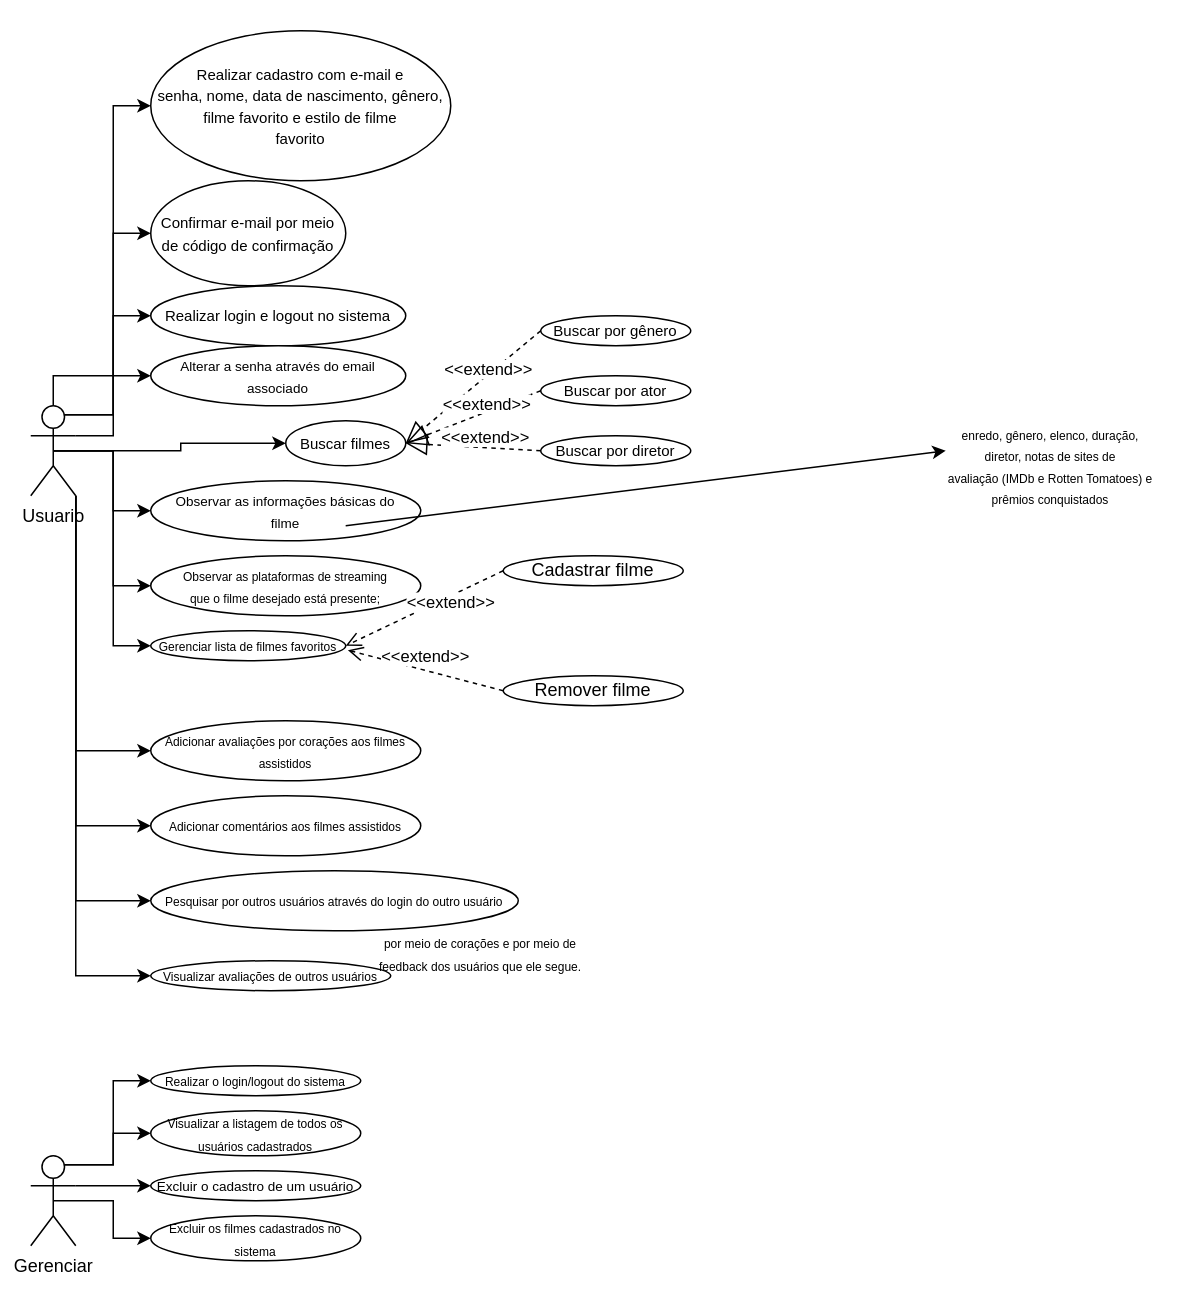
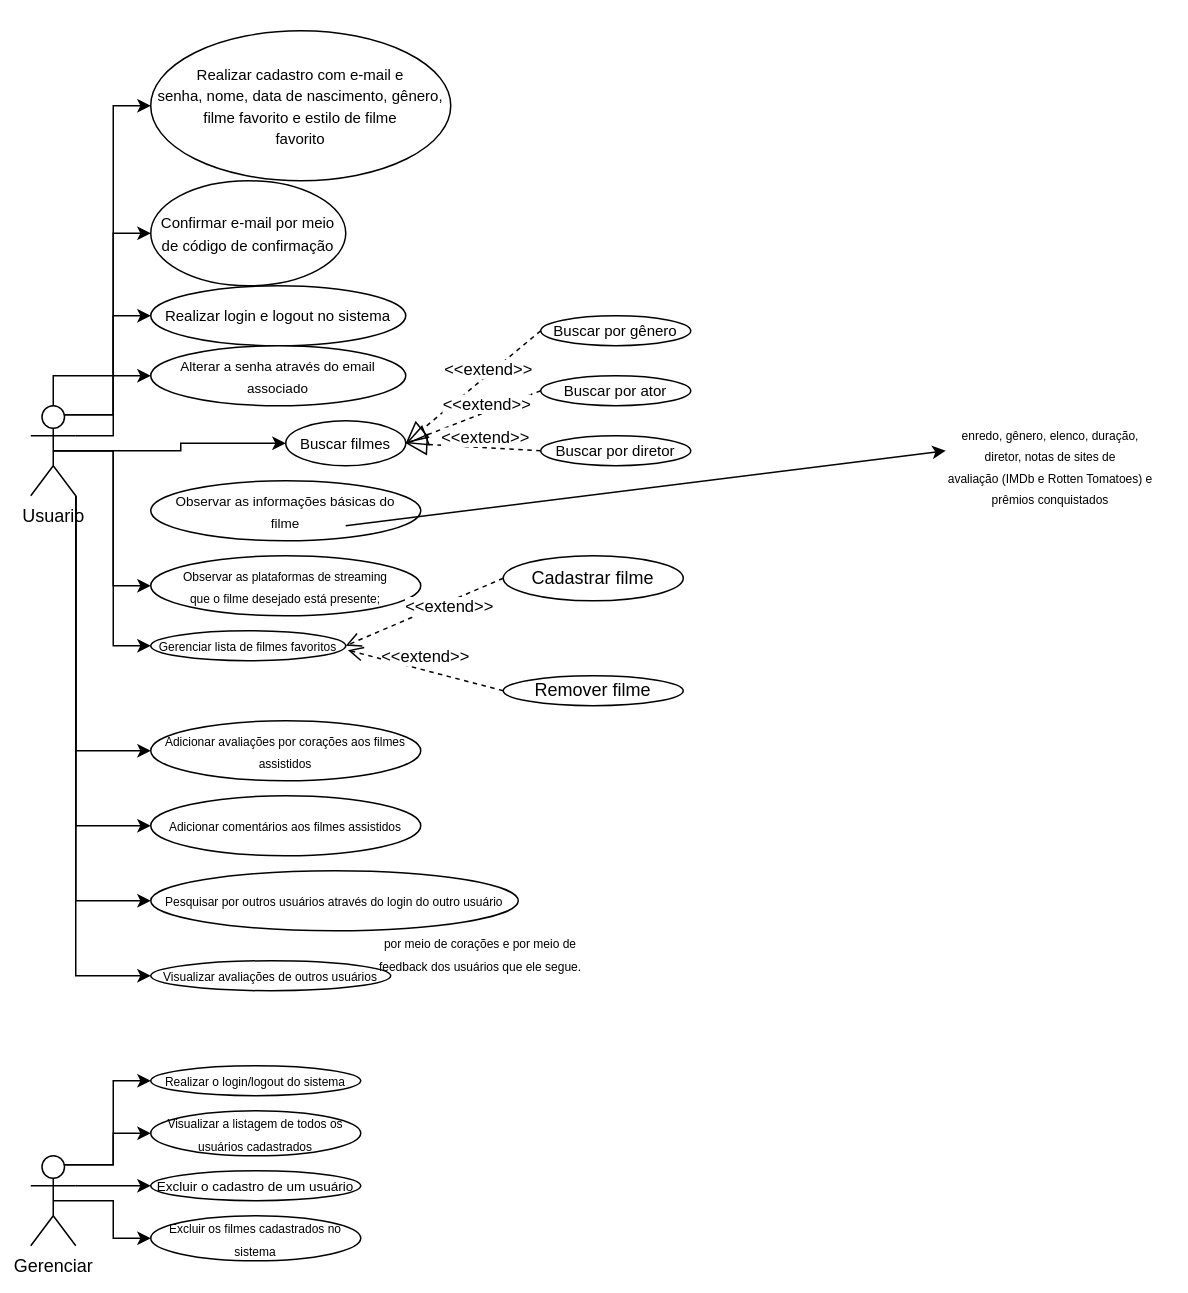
  <mxCell id="0" />
  <mxCell id="1" parent="0" />
  <mxCell id="2" style="edgeStyle=orthogonalEdgeStyle;rounded=0;orthogonalLoop=1;jettySize=auto;html=1;exitX=1;exitY=0.333;exitDx=0;exitDy=0;exitPerimeter=0;entryX=0;entryY=0.5;entryDx=0;entryDy=0;" parent="1" source="14" target="15" edge="1"><mxGeometry relative="1" as="geometry" /></mxCell>
  <mxCell id="3" style="edgeStyle=orthogonalEdgeStyle;rounded=0;orthogonalLoop=1;jettySize=auto;html=1;exitX=0.75;exitY=0.1;exitDx=0;exitDy=0;exitPerimeter=0;entryX=0;entryY=0.5;entryDx=0;entryDy=0;" parent="1" source="14" target="16" edge="1"><mxGeometry relative="1" as="geometry" /></mxCell>
  <mxCell id="4" style="edgeStyle=orthogonalEdgeStyle;rounded=0;orthogonalLoop=1;jettySize=auto;html=1;exitX=0.75;exitY=0.1;exitDx=0;exitDy=0;exitPerimeter=0;entryX=0;entryY=0.5;entryDx=0;entryDy=0;" parent="1" source="14" target="17" edge="1"><mxGeometry relative="1" as="geometry" /></mxCell>
  <mxCell id="5" style="edgeStyle=orthogonalEdgeStyle;rounded=0;orthogonalLoop=1;jettySize=auto;html=1;exitX=0.5;exitY=0;exitDx=0;exitDy=0;exitPerimeter=0;" parent="1" source="14" target="18" edge="1"><mxGeometry relative="1" as="geometry" /></mxCell>
  <mxCell id="6" style="edgeStyle=orthogonalEdgeStyle;rounded=0;orthogonalLoop=1;jettySize=auto;html=1;exitX=0.5;exitY=0.5;exitDx=0;exitDy=0;exitPerimeter=0;" parent="1" source="14" target="19" edge="1"><mxGeometry relative="1" as="geometry" /></mxCell>
- <mxCell id="7" style="edgeStyle=orthogonalEdgeStyle;rounded=0;orthogonalLoop=1;jettySize=auto;html=1;exitX=0.5;exitY=0.5;exitDx=0;exitDy=0;exitPerimeter=0;" parent="1" source="14" target="20" edge="1"><mxGeometry relative="1" as="geometry" /></mxCell>
  <mxCell id="8" style="edgeStyle=orthogonalEdgeStyle;rounded=0;orthogonalLoop=1;jettySize=auto;html=1;exitX=0.5;exitY=0.5;exitDx=0;exitDy=0;exitPerimeter=0;entryX=0;entryY=0.5;entryDx=0;entryDy=0;" parent="1" source="14" target="22" edge="1"><mxGeometry relative="1" as="geometry" /></mxCell>
  <mxCell id="9" style="edgeStyle=orthogonalEdgeStyle;rounded=0;orthogonalLoop=1;jettySize=auto;html=1;exitX=0.5;exitY=0.5;exitDx=0;exitDy=0;exitPerimeter=0;entryX=0;entryY=0.5;entryDx=0;entryDy=0;" parent="1" source="14" target="23" edge="1"><mxGeometry relative="1" as="geometry" /></mxCell>
  <mxCell id="10" style="edgeStyle=orthogonalEdgeStyle;rounded=0;orthogonalLoop=1;jettySize=auto;html=1;exitX=1;exitY=1;exitDx=0;exitDy=0;exitPerimeter=0;entryX=0;entryY=0.5;entryDx=0;entryDy=0;" parent="1" source="14" target="24" edge="1"><mxGeometry relative="1" as="geometry" /></mxCell>
  <mxCell id="11" style="edgeStyle=orthogonalEdgeStyle;rounded=0;orthogonalLoop=1;jettySize=auto;html=1;exitX=1;exitY=1;exitDx=0;exitDy=0;exitPerimeter=0;entryX=0;entryY=0.5;entryDx=0;entryDy=0;" parent="1" source="14" target="25" edge="1"><mxGeometry relative="1" as="geometry" /></mxCell>
  <mxCell id="12" style="edgeStyle=orthogonalEdgeStyle;rounded=0;orthogonalLoop=1;jettySize=auto;html=1;exitX=1;exitY=1;exitDx=0;exitDy=0;exitPerimeter=0;entryX=0;entryY=0.5;entryDx=0;entryDy=0;" parent="1" source="14" target="26" edge="1"><mxGeometry relative="1" as="geometry" /></mxCell>
  <mxCell id="13" style="edgeStyle=orthogonalEdgeStyle;rounded=0;orthogonalLoop=1;jettySize=auto;html=1;exitX=1;exitY=1;exitDx=0;exitDy=0;exitPerimeter=0;entryX=0;entryY=0.5;entryDx=0;entryDy=0;" parent="1" source="14" target="27" edge="1"><mxGeometry relative="1" as="geometry" /></mxCell>
  <mxCell id="14" value="Usuario" style="shape=umlActor;verticalLabelPosition=bottom;verticalAlign=top;html=1;outlineConnect=0;" parent="1" vertex="1"><mxGeometry x="20" y="270" width="30" height="60" as="geometry" /></mxCell>
  <mxCell id="15" value="&lt;font style=&quot;font-size: 10px;&quot;&gt;Realizar cadastro com e-mail e&lt;br&gt;senha, nome, data de nascimento, gênero, filme favorito e estilo de filme&lt;br&gt;favorito&lt;/font&gt;" style="ellipse;whiteSpace=wrap;html=1;" parent="1" vertex="1"><mxGeometry x="100" y="20" width="200" height="100" as="geometry" /></mxCell>
  <mxCell id="16" value="&lt;font style=&quot;font-size: 10px;&quot;&gt;Confirmar e-mail por meio de código de confirmação&lt;/font&gt;" style="ellipse;whiteSpace=wrap;html=1;" parent="1" vertex="1"><mxGeometry x="100" y="120" width="130" height="70" as="geometry" /></mxCell>
  <mxCell id="17" value="&lt;font style=&quot;font-size: 10px;&quot;&gt;Realizar login e logout no sistema&lt;/font&gt;" style="ellipse;whiteSpace=wrap;html=1;" parent="1" vertex="1"><mxGeometry x="100" y="190" width="170" height="40" as="geometry" /></mxCell>
  <mxCell id="18" value="&lt;font style=&quot;font-size: 9px;&quot;&gt;Alterar a senha através do email associado&lt;/font&gt;" style="ellipse;whiteSpace=wrap;html=1;" parent="1" vertex="1"><mxGeometry x="100" y="230" width="170" height="40" as="geometry" /></mxCell>
  <mxCell id="19" value="&lt;font style=&quot;font-size: 10px;&quot;&gt;Buscar filmes&lt;br&gt;&lt;/font&gt;" style="ellipse;whiteSpace=wrap;html=1;" parent="1" vertex="1"><mxGeometry x="190" y="280" width="80" height="30" as="geometry" /></mxCell>
  <mxCell id="20" value="&lt;font style=&quot;font-size: 9px;&quot;&gt;Observar as informações básicas do&lt;br&gt;filme&lt;/font&gt;" style="ellipse;whiteSpace=wrap;html=1;" parent="1" vertex="1"><mxGeometry x="100" y="320" width="180" height="40" as="geometry" /></mxCell>
  <mxCell id="21" value="&lt;font style=&quot;font-size: 8px;&quot;&gt;enredo, gênero, elenco, duração, diretor, notas de sites de&lt;br&gt;avaliação (IMDb e Rotten Tomatoes) e prêmios conquistados&lt;/font&gt;" style="text;html=1;strokeColor=none;fillColor=none;align=center;verticalAlign=middle;whiteSpace=wrap;rounded=0;" parent="1" vertex="1"><mxGeometry x="630" y="300" width="140" height="20" as="geometry" /></mxCell>
  <mxCell id="22" value="&lt;font style=&quot;font-size: 8px;&quot;&gt;Observar as plataformas de streaming&lt;br&gt;que o filme desejado está presente;&lt;/font&gt;" style="ellipse;whiteSpace=wrap;html=1;" parent="1" vertex="1"><mxGeometry x="100" y="370" width="180" height="40" as="geometry" /></mxCell>
  <mxCell id="23" value="&lt;font style=&quot;font-size: 8px;&quot;&gt;Gerenciar lista de filmes favoritos&lt;/font&gt;" style="ellipse;whiteSpace=wrap;html=1;" parent="1" vertex="1"><mxGeometry x="100" y="420" width="130" height="20" as="geometry" /></mxCell>
  <mxCell id="24" value="&lt;font style=&quot;font-size: 8px;&quot;&gt;Adicionar avaliações por corações aos filmes assistidos&lt;br&gt;&lt;/font&gt;" style="ellipse;whiteSpace=wrap;html=1;" parent="1" vertex="1"><mxGeometry x="100" y="480" width="180" height="40" as="geometry" /></mxCell>
  <mxCell id="25" value="&lt;font style=&quot;font-size: 8px;&quot;&gt;Adicionar comentários aos filmes assistidos&lt;br&gt;&lt;/font&gt;" style="ellipse;whiteSpace=wrap;html=1;" parent="1" vertex="1"><mxGeometry x="100" y="530" width="180" height="40" as="geometry" /></mxCell>
  <mxCell id="26" value="&lt;font style=&quot;font-size: 8px;&quot;&gt;Pesquisar por outros usuários através do login do outro usuário&lt;br&gt;&lt;/font&gt;" style="ellipse;whiteSpace=wrap;html=1;" parent="1" vertex="1"><mxGeometry x="100" y="580" width="245" height="40" as="geometry" /></mxCell>
  <mxCell id="27" value="&lt;font style=&quot;font-size: 8px;&quot;&gt;Visualizar avaliações de outros usuários&lt;br&gt;&lt;/font&gt;" style="ellipse;whiteSpace=wrap;html=1;" parent="1" vertex="1"><mxGeometry x="100" y="640" width="160" height="20" as="geometry" /></mxCell>
  <mxCell id="28" value="&lt;font style=&quot;font-size: 8px;&quot;&gt;por meio de corações e por meio de feedback dos usuários que ele segue.&lt;/font&gt;" style="text;html=1;strokeColor=none;fillColor=none;align=center;verticalAlign=middle;whiteSpace=wrap;rounded=0;" parent="1" vertex="1"><mxGeometry x="240" y="620" width="160" height="30" as="geometry" /></mxCell>
  <mxCell id="29" style="edgeStyle=orthogonalEdgeStyle;rounded=0;orthogonalLoop=1;jettySize=auto;html=1;exitX=0.75;exitY=0.1;exitDx=0;exitDy=0;exitPerimeter=0;" parent="1" source="33" target="34" edge="1"><mxGeometry relative="1" as="geometry" /></mxCell>
  <mxCell id="30" style="edgeStyle=orthogonalEdgeStyle;rounded=0;orthogonalLoop=1;jettySize=auto;html=1;exitX=1;exitY=0.333;exitDx=0;exitDy=0;exitPerimeter=0;" parent="1" source="33" target="35" edge="1"><mxGeometry relative="1" as="geometry" /></mxCell>
  <mxCell id="31" style="edgeStyle=orthogonalEdgeStyle;rounded=0;orthogonalLoop=1;jettySize=auto;html=1;exitX=0.5;exitY=0.5;exitDx=0;exitDy=0;exitPerimeter=0;" parent="1" source="33" target="36" edge="1"><mxGeometry relative="1" as="geometry" /></mxCell>
  <mxCell id="32" style="edgeStyle=orthogonalEdgeStyle;rounded=0;orthogonalLoop=1;jettySize=auto;html=1;exitX=0.75;exitY=0.1;exitDx=0;exitDy=0;exitPerimeter=0;entryX=0;entryY=0.5;entryDx=0;entryDy=0;" parent="1" source="33" target="37" edge="1"><mxGeometry relative="1" as="geometry" /></mxCell>
  <mxCell id="33" value="&lt;div&gt;Gerenciar&lt;/div&gt;" style="shape=umlActor;verticalLabelPosition=bottom;verticalAlign=top;html=1;outlineConnect=0;" parent="1" vertex="1"><mxGeometry x="20" y="770" width="30" height="60" as="geometry" /></mxCell>
  <mxCell id="34" value="&lt;font style=&quot;font-size: 8px;&quot;&gt;Visualizar a listagem de todos os usuários cadastrados&lt;br&gt;&lt;/font&gt;" style="ellipse;whiteSpace=wrap;html=1;" parent="1" vertex="1"><mxGeometry x="100" y="740" width="140" height="30" as="geometry" /></mxCell>
  <mxCell id="35" value="&lt;font style=&quot;font-size: 9px;&quot;&gt;Excluir o cadastro de um usuário&lt;br&gt;&lt;/font&gt;" style="ellipse;whiteSpace=wrap;html=1;" parent="1" vertex="1"><mxGeometry x="100" y="780" width="140" height="20" as="geometry" /></mxCell>
  <mxCell id="36" value="&lt;font style=&quot;font-size: 8px;&quot;&gt;Excluir os filmes cadastrados no sistema&lt;br&gt;&lt;/font&gt;" style="ellipse;whiteSpace=wrap;html=1;" parent="1" vertex="1"><mxGeometry x="100" y="810" width="140" height="30" as="geometry" /></mxCell>
  <mxCell id="37" value="&lt;font style=&quot;font-size: 8px;&quot;&gt;Realizar o login/logout do sistema&lt;br&gt;&lt;/font&gt;" style="ellipse;whiteSpace=wrap;html=1;" parent="1" vertex="1"><mxGeometry x="100" y="710" width="140" height="20" as="geometry" /></mxCell>
- <mxCell id="38" value="&lt;div&gt;Cadastrar filme&lt;/div&gt;" style="ellipse;whiteSpace=wrap;html=1;" parent="1" vertex="1"><mxGeometry x="335" y="370" width="120" height="20" as="geometry" /></mxCell>
+ <mxCell id="38" value="&lt;div&gt;Cadastrar filme&lt;/div&gt;" style="ellipse;whiteSpace=wrap;html=1;" parent="1" vertex="1"><mxGeometry x="335" y="370" width="120" height="30" as="geometry" /></mxCell>
  <mxCell id="39" value="Remover filme" style="ellipse;whiteSpace=wrap;html=1;" parent="1" vertex="1"><mxGeometry x="335" y="450" width="120" height="20" as="geometry" /></mxCell>
  <mxCell id="40" value="&amp;lt;&amp;lt;extend&amp;gt;&amp;gt;" style="html=1;verticalAlign=bottom;endArrow=open;dashed=1;endSize=8;curved=0;rounded=0;exitX=0;exitY=0.5;exitDx=0;exitDy=0;entryX=1;entryY=0.5;entryDx=0;entryDy=0;" parent="1" source="38" edge="1" target="23"><mxGeometry x="-0.235" y="12" relative="1" as="geometry"><mxPoint x="489.44" y="376.1" as="sourcePoint" /><mxPoint x="285" y="430" as="targetPoint" /><mxPoint as="offset" /></mxGeometry></mxCell>
  <mxCell id="41" value="&amp;lt;&amp;lt;extend&amp;gt;&amp;gt;" style="html=1;verticalAlign=bottom;endArrow=open;dashed=1;endSize=8;curved=0;rounded=0;exitX=0;exitY=0.5;exitDx=0;exitDy=0;entryX=1.011;entryY=0.647;entryDx=0;entryDy=0;entryPerimeter=0;" parent="1" source="39" target="23" edge="1"><mxGeometry relative="1" as="geometry"><mxPoint x="355" y="400" as="sourcePoint" /><mxPoint x="285" y="430" as="targetPoint" /></mxGeometry></mxCell>
  <mxCell id="42" value="" style="endArrow=classic;html=1;rounded=0;exitX=0.722;exitY=0.75;exitDx=0;exitDy=0;exitPerimeter=0;entryX=0;entryY=0;entryDx=0;entryDy=0;" parent="1" source="20" target="21" edge="1"><mxGeometry width="50" height="50" relative="1" as="geometry"><mxPoint x="330" y="280" as="sourcePoint" /><mxPoint x="380" y="230" as="targetPoint" /></mxGeometry></mxCell>
  <mxCell id="43" value="&lt;font style=&quot;font-size: 10px;&quot;&gt;Buscar por gênero&lt;br&gt;&lt;/font&gt;" style="ellipse;whiteSpace=wrap;html=1;" parent="1" vertex="1"><mxGeometry x="360" y="210" width="100" height="20" as="geometry" /></mxCell>
  <mxCell id="44" value="" style="endArrow=block;dashed=1;endFill=0;endSize=12;html=1;rounded=0;exitX=0;exitY=0.5;exitDx=0;exitDy=0;entryX=1;entryY=0.5;entryDx=0;entryDy=0;" parent="1" source="43" target="19" edge="1"><mxGeometry width="160" relative="1" as="geometry"><mxPoint x="375" y="380" as="sourcePoint" /><mxPoint x="240" y="440" as="targetPoint" /></mxGeometry></mxCell>
  <mxCell id="45" value="&amp;lt;&amp;lt;extend&amp;gt;&amp;gt;" style="edgeLabel;html=1;align=center;verticalAlign=middle;resizable=0;points=[];" parent="44" vertex="1" connectable="0"><mxGeometry x="-0.114" y="2" relative="1" as="geometry"><mxPoint x="3" y="-9" as="offset" /></mxGeometry></mxCell>
  <mxCell id="46" value="&lt;font style=&quot;font-size: 10px;&quot;&gt;Buscar por ator&lt;br&gt;&lt;/font&gt;" style="ellipse;whiteSpace=wrap;html=1;" parent="1" vertex="1"><mxGeometry x="360" y="250" width="100" height="20" as="geometry" /></mxCell>
  <mxCell id="47" value="&lt;font style=&quot;font-size: 10px;&quot;&gt;Buscar por diretor&lt;br&gt;&lt;/font&gt;" style="ellipse;whiteSpace=wrap;html=1;" parent="1" vertex="1"><mxGeometry x="360" y="290" width="100" height="20" as="geometry" /></mxCell>
  <mxCell id="48" value="" style="endArrow=block;dashed=1;endFill=0;endSize=12;html=1;rounded=0;exitX=0;exitY=0.5;exitDx=0;exitDy=0;entryX=1;entryY=0.5;entryDx=0;entryDy=0;" parent="1" source="46" target="19" edge="1"><mxGeometry width="160" relative="1" as="geometry"><mxPoint x="370" y="230" as="sourcePoint" /><mxPoint x="280" y="305" as="targetPoint" /></mxGeometry></mxCell>
  <mxCell id="49" value="&amp;lt;&amp;lt;extend&amp;gt;&amp;gt;" style="edgeLabel;html=1;align=center;verticalAlign=middle;resizable=0;points=[];" parent="48" vertex="1" connectable="0"><mxGeometry x="-0.114" y="2" relative="1" as="geometry"><mxPoint x="3" y="-9" as="offset" /></mxGeometry></mxCell>
  <mxCell id="50" value="" style="endArrow=block;dashed=1;endFill=0;endSize=12;html=1;rounded=0;exitX=0;exitY=0.5;exitDx=0;exitDy=0;entryX=1;entryY=0.5;entryDx=0;entryDy=0;" parent="1" source="47" target="19" edge="1"><mxGeometry width="160" relative="1" as="geometry"><mxPoint x="370" y="270" as="sourcePoint" /><mxPoint x="280" y="305" as="targetPoint" /></mxGeometry></mxCell>
  <mxCell id="51" value="&amp;lt;&amp;lt;extend&amp;gt;&amp;gt;" style="edgeLabel;html=1;align=center;verticalAlign=middle;resizable=0;points=[];" parent="50" vertex="1" connectable="0"><mxGeometry x="-0.114" y="2" relative="1" as="geometry"><mxPoint x="3" y="-9" as="offset" /></mxGeometry></mxCell>
